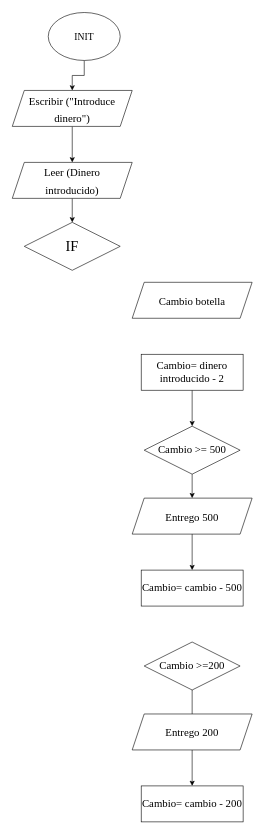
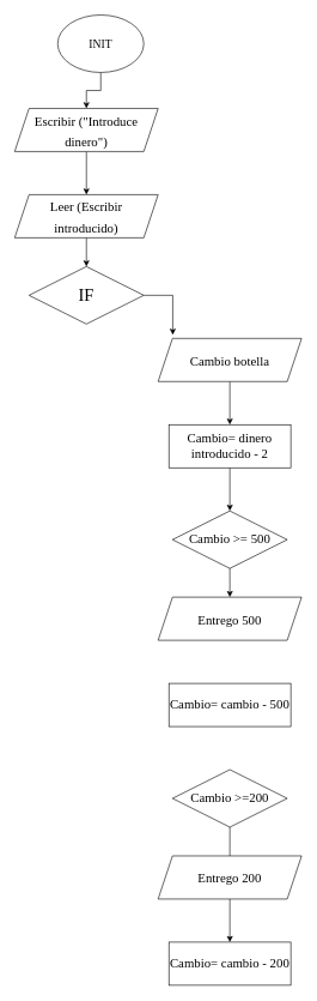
  <mxCell id="0" />
  <mxCell id="1" parent="0" />
  <mxCell id="2" value="" style="edgeStyle=orthogonalEdgeStyle;rounded=0;orthogonalLoop=1;jettySize=auto;html=1;fontFamily=Times New Roman;fontSize=18;" edge="1" parent="1" source="3" target="5"><mxGeometry relative="1" as="geometry" /></mxCell>
  <mxCell id="3" value="&lt;font size=&quot;3&quot; face=&quot;Times New Roman&quot;&gt;INIT&lt;/font&gt;" style="ellipse;whiteSpace=wrap;html=1;" vertex="1" parent="1"><mxGeometry x="80" y="20" width="120" height="80" as="geometry" /></mxCell>
  <mxCell id="4" value="" style="edgeStyle=orthogonalEdgeStyle;rounded=0;orthogonalLoop=1;jettySize=auto;html=1;fontFamily=Times New Roman;fontSize=18;" edge="1" parent="1" source="5" target="7"><mxGeometry relative="1" as="geometry" /></mxCell>
  <mxCell id="5" value="&lt;font style=&quot;font-size: 18px;&quot;&gt;Escribir (&quot;Introduce dinero&quot;)&lt;/font&gt;" style="shape=parallelogram;perimeter=parallelogramPerimeter;whiteSpace=wrap;html=1;fixedSize=1;fontFamily=Times New Roman;fontSize=24;" vertex="1" parent="1"><mxGeometry x="20" y="150" width="200" height="60" as="geometry" /></mxCell>
  <mxCell id="6" value="" style="edgeStyle=orthogonalEdgeStyle;rounded=0;orthogonalLoop=1;jettySize=auto;html=1;fontFamily=Times New Roman;fontSize=18;" edge="1" parent="1" source="7" target="9"><mxGeometry relative="1" as="geometry" /></mxCell>
- <mxCell id="7" value="&lt;font style=&quot;font-size: 18px;&quot;&gt;Leer (Dinero &lt;br&gt;introducido)&lt;/font&gt;" style="shape=parallelogram;perimeter=parallelogramPerimeter;whiteSpace=wrap;html=1;fixedSize=1;fontFamily=Times New Roman;fontSize=24;" vertex="1" parent="1"><mxGeometry x="20" y="270" width="200" height="60" as="geometry" /></mxCell>
+ <mxCell id="7" value="&lt;font style=&quot;font-size: 18px;&quot;&gt;Leer (Escribir &lt;br&gt;introducido)&lt;/font&gt;" style="shape=parallelogram;perimeter=parallelogramPerimeter;whiteSpace=wrap;html=1;fixedSize=1;fontFamily=Times New Roman;fontSize=24;" vertex="1" parent="1"><mxGeometry x="20" y="270" width="200" height="60" as="geometry" /></mxCell>
+ <mxCell id="8" style="edgeStyle=orthogonalEdgeStyle;rounded=0;orthogonalLoop=1;jettySize=auto;html=1;entryX=0.102;entryY=-0.083;entryDx=0;entryDy=0;entryPerimeter=0;fontFamily=Times New Roman;fontSize=18;" edge="1" parent="1" source="9" target="11"><mxGeometry relative="1" as="geometry" /></mxCell>
  <mxCell id="9" value="IF" style="rhombus;whiteSpace=wrap;html=1;fontFamily=Times New Roman;fontSize=24;" vertex="1" parent="1"><mxGeometry x="40" y="370" width="160" height="80" as="geometry" /></mxCell>
+ <mxCell id="10" value="" style="edgeStyle=orthogonalEdgeStyle;rounded=0;orthogonalLoop=1;jettySize=auto;html=1;fontFamily=Times New Roman;fontSize=18;" edge="1" parent="1" source="11" target="13"><mxGeometry relative="1" as="geometry" /></mxCell>
  <mxCell id="11" value="&lt;span style=&quot;font-size: 18px;&quot;&gt;Cambio botella&lt;/span&gt;" style="shape=parallelogram;perimeter=parallelogramPerimeter;whiteSpace=wrap;html=1;fixedSize=1;fontFamily=Times New Roman;fontSize=24;" vertex="1" parent="1"><mxGeometry x="220" y="470" width="200" height="60" as="geometry" /></mxCell>
  <mxCell id="12" value="" style="edgeStyle=orthogonalEdgeStyle;rounded=0;orthogonalLoop=1;jettySize=auto;html=1;fontFamily=Times New Roman;fontSize=18;" edge="1" parent="1" source="13" target="15"><mxGeometry relative="1" as="geometry" /></mxCell>
  <mxCell id="13" value="Cambio= dinero introducido - 2" style="rounded=0;whiteSpace=wrap;html=1;fontFamily=Times New Roman;fontSize=18;" vertex="1" parent="1"><mxGeometry x="235" y="590" width="170" height="60" as="geometry" /></mxCell>
  <mxCell id="14" value="" style="edgeStyle=orthogonalEdgeStyle;rounded=0;orthogonalLoop=1;jettySize=auto;html=1;fontFamily=Times New Roman;fontSize=18;" edge="1" parent="1" source="15" target="17"><mxGeometry relative="1" as="geometry" /></mxCell>
  <mxCell id="15" value="Cambio &amp;gt;= 500" style="rhombus;whiteSpace=wrap;html=1;fontFamily=Times New Roman;fontSize=18;" vertex="1" parent="1"><mxGeometry x="240" y="710" width="160" height="80" as="geometry" /></mxCell>
- <mxCell id="16" value="" style="edgeStyle=orthogonalEdgeStyle;rounded=0;orthogonalLoop=1;jettySize=auto;html=1;fontFamily=Times New Roman;fontSize=18;" edge="1" parent="1" source="17" target="18"><mxGeometry relative="1" as="geometry" /></mxCell>
  <mxCell id="17" value="&lt;span style=&quot;font-size: 18px;&quot;&gt;Entrego 500&lt;/span&gt;" style="shape=parallelogram;perimeter=parallelogramPerimeter;whiteSpace=wrap;html=1;fixedSize=1;fontFamily=Times New Roman;fontSize=24;" vertex="1" parent="1"><mxGeometry x="220" y="830" width="200" height="60" as="geometry" /></mxCell>
  <mxCell id="18" value="Cambio= cambio - 500" style="rounded=0;whiteSpace=wrap;html=1;fontFamily=Times New Roman;fontSize=18;" vertex="1" parent="1"><mxGeometry x="235" y="950" width="170" height="60" as="geometry" /></mxCell>
  <mxCell id="19" value="" style="edgeStyle=orthogonalEdgeStyle;rounded=0;orthogonalLoop=1;jettySize=auto;html=1;fontFamily=Times New Roman;fontSize=18;endArrow=none;" edge="1" parent="1" source="20" target="22"><mxGeometry relative="1" as="geometry" /></mxCell>
  <mxCell id="20" value="Cambio &amp;gt;=200" style="rhombus;whiteSpace=wrap;html=1;fontFamily=Times New Roman;fontSize=18;" vertex="1" parent="1"><mxGeometry x="240" y="1070" width="160" height="80" as="geometry" /></mxCell>
  <mxCell id="21" value="" style="edgeStyle=orthogonalEdgeStyle;rounded=0;orthogonalLoop=1;jettySize=auto;html=1;fontFamily=Times New Roman;fontSize=18;" edge="1" parent="1" source="22" target="23"><mxGeometry relative="1" as="geometry" /></mxCell>
  <mxCell id="22" value="&lt;span style=&quot;font-size: 18px;&quot;&gt;Entrego 200&lt;/span&gt;" style="shape=parallelogram;perimeter=parallelogramPerimeter;whiteSpace=wrap;html=1;fixedSize=1;fontFamily=Times New Roman;fontSize=24;" vertex="1" parent="1"><mxGeometry x="220" y="1190" width="200" height="60" as="geometry" /></mxCell>
  <mxCell id="23" value="Cambio= cambio - 200" style="rounded=0;whiteSpace=wrap;html=1;fontFamily=Times New Roman;fontSize=18;" vertex="1" parent="1"><mxGeometry x="235" y="1310" width="170" height="60" as="geometry" /></mxCell>
